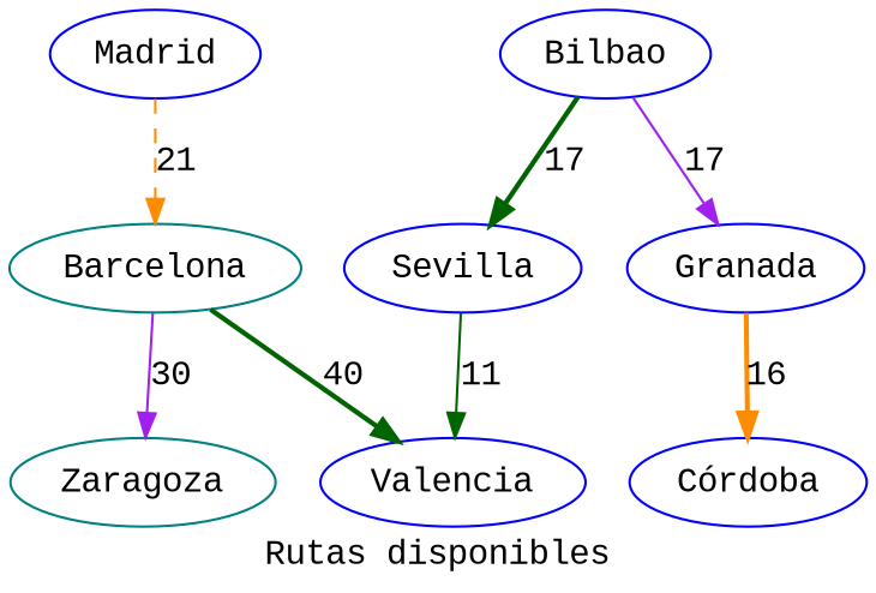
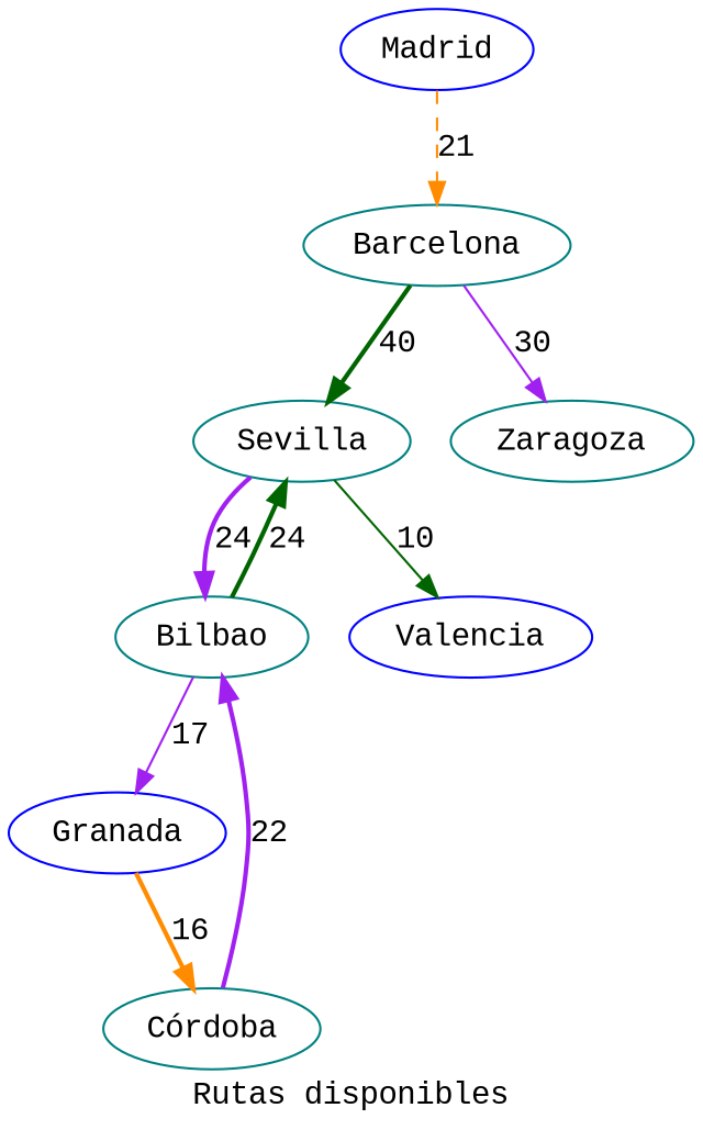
  digraph {
    fontname="Liberation Mono"
    label="Rutas disponibles"
    node [color=teal fontname="Liberation Mono"]
    edge [color=purple fontname="Liberation Mono" style=bold]
    Madrid [color=blue]
    Barcelona
-   Sevilla [color=blue]
+   Sevilla
    Zaragoza
-   Bilbao [color=blue]
+   Bilbao
    Valencia [color=blue]
    Granada [color=blue]
-   "Córdoba" [color=blue]
+   "Córdoba"
    Madrid -> Barcelona [color=darkorange label=21 style=dashed]
-   Barcelona -> Valencia [color=darkgreen label=40]
+   Barcelona -> Sevilla [color=darkgreen label=40]
    Barcelona -> Zaragoza [label=30 style=solid]
-   Sevilla -> Valencia [color=darkgreen label=11 style=solid]
-   Bilbao -> Sevilla [color=darkgreen label=17]
+   Sevilla -> Bilbao [label=24]
+   Sevilla -> Valencia [color=darkgreen label=10 style=solid]
+   Bilbao -> Sevilla [color=darkgreen label=24]
    Bilbao -> Granada [label=17 style=solid]
    Granada -> "Córdoba" [color=darkorange label=16]
+   "Córdoba" -> Bilbao [label=22]
  }
